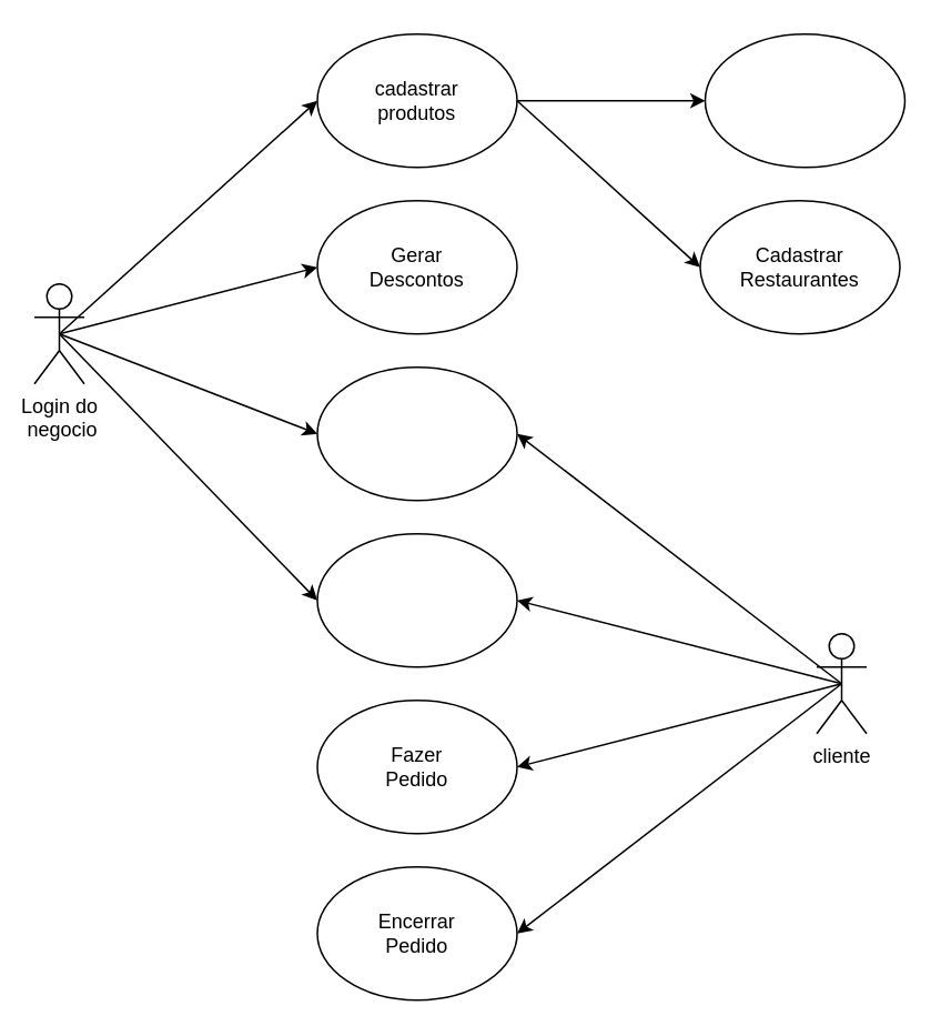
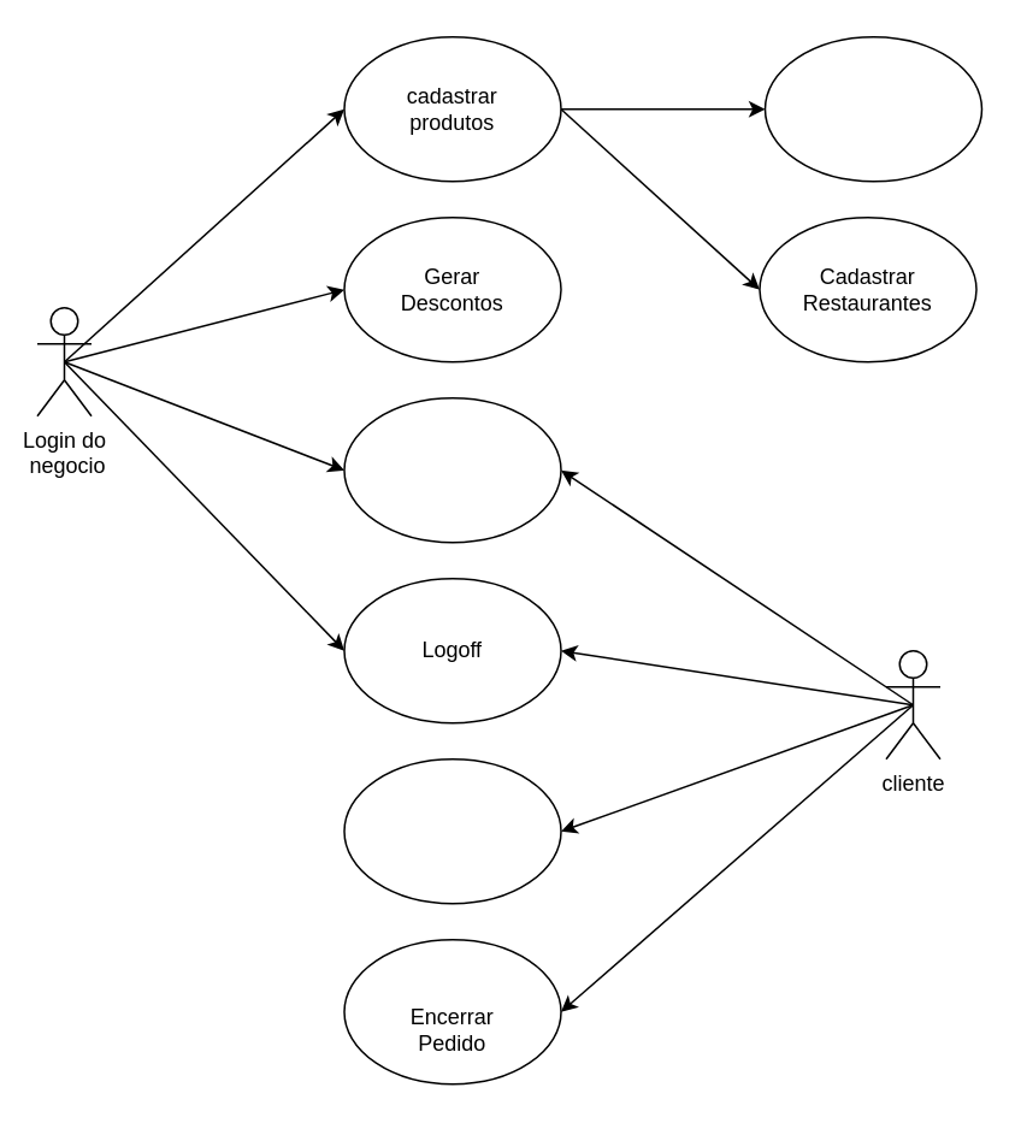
  <mxCell id="0" />
  <mxCell id="1" parent="0" />
  <mxCell id="2" value="Login do&lt;br&gt;&amp;nbsp;negocio&lt;br&gt;" style="shape=umlActor;verticalLabelPosition=bottom;labelBackgroundColor=#ffffff;verticalAlign=top;html=1;outlineConnect=0;" parent="1" vertex="1"><mxGeometry x="20" y="170" width="30" height="60" as="geometry" /></mxCell>
  <mxCell id="3" value="" style="ellipse;whiteSpace=wrap;html=1;" parent="1" vertex="1"><mxGeometry x="190" y="20" width="120" height="80" as="geometry" /></mxCell>
  <mxCell id="4" value="" style="ellipse;whiteSpace=wrap;html=1;" parent="1" vertex="1"><mxGeometry x="190" y="120" width="120" height="80" as="geometry" /></mxCell>
  <mxCell id="5" value="" style="ellipse;whiteSpace=wrap;html=1;" parent="1" vertex="1"><mxGeometry x="190" y="220" width="120" height="80" as="geometry" /></mxCell>
  <mxCell id="6" value="" style="ellipse;whiteSpace=wrap;html=1;" parent="1" vertex="1"><mxGeometry x="190" y="320" width="120" height="80" as="geometry" /></mxCell>
- <mxCell id="7" value="cliente&lt;br&gt;" style="shape=umlActor;verticalLabelPosition=bottom;labelBackgroundColor=#ffffff;verticalAlign=top;html=1;outlineConnect=0;" parent="1" vertex="1"><mxGeometry x="490" y="380" width="30" height="60" as="geometry" /></mxCell>
+ <mxCell id="7" value="cliente&lt;br&gt;" style="shape=umlActor;verticalLabelPosition=bottom;labelBackgroundColor=#ffffff;verticalAlign=top;html=1;outlineConnect=0;" parent="1" vertex="1"><mxGeometry x="490" y="360" width="30" height="60" as="geometry" /></mxCell>
  <mxCell id="8" value="" style="ellipse;whiteSpace=wrap;html=1;" parent="1" vertex="1"><mxGeometry x="190" y="420" width="120" height="80" as="geometry" /></mxCell>
  <mxCell id="9" value="" style="ellipse;whiteSpace=wrap;html=1;" parent="1" vertex="1"><mxGeometry x="190" y="520" width="120" height="80" as="geometry" /></mxCell>
  <mxCell id="10" value="" style="endArrow=classic;html=1;exitX=0.5;exitY=0.5;exitDx=0;exitDy=0;exitPerimeter=0;entryX=0;entryY=0.5;entryDx=0;entryDy=0;" parent="1" source="2" target="3" edge="1"><mxGeometry width="50" height="50" relative="1" as="geometry"><mxPoint x="20" y="680" as="sourcePoint" /><mxPoint x="70" y="630" as="targetPoint" /><Array as="points" /></mxGeometry></mxCell>
  <mxCell id="11" value="" style="endArrow=classic;html=1;exitX=0.5;exitY=0.5;exitDx=0;exitDy=0;exitPerimeter=0;entryX=0;entryY=0.5;entryDx=0;entryDy=0;" parent="1" source="2" target="4" edge="1"><mxGeometry width="50" height="50" relative="1" as="geometry"><mxPoint x="20" y="670" as="sourcePoint" /><mxPoint x="70" y="620" as="targetPoint" /></mxGeometry></mxCell>
  <mxCell id="12" value="" style="endArrow=classic;html=1;exitX=0.5;exitY=0.5;exitDx=0;exitDy=0;exitPerimeter=0;entryX=0;entryY=0.5;entryDx=0;entryDy=0;" parent="1" source="2" target="5" edge="1"><mxGeometry width="50" height="50" relative="1" as="geometry"><mxPoint x="20" y="670" as="sourcePoint" /><mxPoint x="70" y="620" as="targetPoint" /></mxGeometry></mxCell>
  <mxCell id="13" value="" style="endArrow=classic;html=1;entryX=0;entryY=0.5;entryDx=0;entryDy=0;exitX=0.5;exitY=0.5;exitDx=0;exitDy=0;exitPerimeter=0;" parent="1" source="2" target="6" edge="1"><mxGeometry width="50" height="50" relative="1" as="geometry"><mxPoint x="20" y="670" as="sourcePoint" /><mxPoint x="70" y="620" as="targetPoint" /></mxGeometry></mxCell>
  <mxCell id="14" value="" style="endArrow=classic;html=1;entryX=1;entryY=0.5;entryDx=0;entryDy=0;exitX=0.5;exitY=0.5;exitDx=0;exitDy=0;exitPerimeter=0;" parent="1" source="7" target="6" edge="1"><mxGeometry width="50" height="50" relative="1" as="geometry"><mxPoint x="20" y="670" as="sourcePoint" /><mxPoint x="70" y="620" as="targetPoint" /></mxGeometry></mxCell>
  <mxCell id="15" value="" style="endArrow=classic;html=1;entryX=1;entryY=0.5;entryDx=0;entryDy=0;exitX=0.5;exitY=0.5;exitDx=0;exitDy=0;exitPerimeter=0;" parent="1" source="7" target="8" edge="1"><mxGeometry width="50" height="50" relative="1" as="geometry"><mxPoint x="20" y="670" as="sourcePoint" /><mxPoint x="70" y="620" as="targetPoint" /></mxGeometry></mxCell>
  <mxCell id="16" value="" style="endArrow=classic;html=1;entryX=1;entryY=0.5;entryDx=0;entryDy=0;exitX=0.5;exitY=0.5;exitDx=0;exitDy=0;exitPerimeter=0;" parent="1" source="7" target="9" edge="1"><mxGeometry width="50" height="50" relative="1" as="geometry"><mxPoint x="490" y="430" as="sourcePoint" /><mxPoint x="70" y="620" as="targetPoint" /></mxGeometry></mxCell>
  <mxCell id="17" value="" style="endArrow=classic;html=1;entryX=1;entryY=0.5;entryDx=0;entryDy=0;exitX=0.5;exitY=0.5;exitDx=0;exitDy=0;exitPerimeter=0;" parent="1" source="7" target="5" edge="1"><mxGeometry width="50" height="50" relative="1" as="geometry"><mxPoint x="20" y="670" as="sourcePoint" /><mxPoint x="70" y="620" as="targetPoint" /></mxGeometry></mxCell>
  <mxCell id="18" value="cadastrar produtos" style="text;html=1;strokeColor=none;fillColor=none;align=center;verticalAlign=middle;whiteSpace=wrap;rounded=0;" parent="1" vertex="1"><mxGeometry x="230" y="50" width="40" height="20" as="geometry" /></mxCell>
- <mxCell id="20" value="Fazer Pedido" style="text;html=1;strokeColor=none;fillColor=none;align=center;verticalAlign=middle;whiteSpace=wrap;rounded=0;" parent="1" vertex="1"><mxGeometry x="230" y="450" width="40" height="20" as="geometry" /></mxCell>
- <mxCell id="21" value="Encerrar&lt;br&gt;Pedido" style="text;html=1;strokeColor=none;fillColor=none;align=center;verticalAlign=middle;whiteSpace=wrap;rounded=0;" parent="1" vertex="1"><mxGeometry x="230" y="550" width="40" height="20" as="geometry" /></mxCell>
+ <mxCell id="19" value="Logoff" style="text;html=1;strokeColor=none;fillColor=none;align=center;verticalAlign=middle;whiteSpace=wrap;rounded=0;" parent="1" vertex="1"><mxGeometry x="230" y="350" width="40" height="20" as="geometry" /></mxCell>
+ <mxCell id="21" value="Encerrar&lt;br&gt;Pedido" style="text;html=1;strokeColor=none;fillColor=none;align=center;verticalAlign=middle;whiteSpace=wrap;rounded=0;" parent="1" vertex="1"><mxGeometry x="230" y="560" width="40" height="20" as="geometry" /></mxCell>
  <mxCell id="22" value="Gerar&lt;br&gt;Descontos" style="text;html=1;strokeColor=none;fillColor=none;align=center;verticalAlign=middle;whiteSpace=wrap;rounded=0;" parent="1" vertex="1"><mxGeometry x="230" y="150" width="40" height="20" as="geometry" /></mxCell>
  <mxCell id="23" value="" style="ellipse;whiteSpace=wrap;html=1;" parent="1" vertex="1"><mxGeometry x="420" y="120" width="120" height="80" as="geometry" /></mxCell>
  <mxCell id="24" value="" style="ellipse;whiteSpace=wrap;html=1;" parent="1" vertex="1"><mxGeometry x="423" y="20" width="120" height="80" as="geometry" /></mxCell>
  <mxCell id="25" value="" style="endArrow=classic;html=1;entryX=0;entryY=0.5;entryDx=0;entryDy=0;exitX=1;exitY=0.5;exitDx=0;exitDy=0;" parent="1" source="3" target="23" edge="1"><mxGeometry width="50" height="50" relative="1" as="geometry"><mxPoint x="350" y="90" as="sourcePoint" /><mxPoint x="60" y="620" as="targetPoint" /></mxGeometry></mxCell>
  <mxCell id="26" value="" style="endArrow=classic;html=1;entryX=0;entryY=0.5;entryDx=0;entryDy=0;exitX=1;exitY=0.5;exitDx=0;exitDy=0;" parent="1" source="3" target="24" edge="1"><mxGeometry width="50" height="50" relative="1" as="geometry"><mxPoint x="10" y="670" as="sourcePoint" /><mxPoint x="60" y="620" as="targetPoint" /></mxGeometry></mxCell>
  <mxCell id="27" value="Cadastrar&lt;br&gt;Restaurantes" style="text;html=1;strokeColor=none;fillColor=none;align=center;verticalAlign=middle;whiteSpace=wrap;rounded=0;" parent="1" vertex="1"><mxGeometry x="460" y="150" width="40" height="20" as="geometry" /></mxCell>
